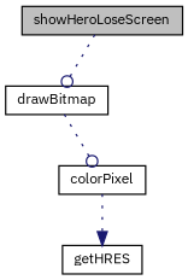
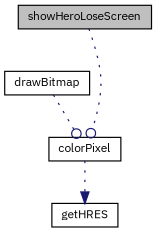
  digraph {
    fontname="IBM Plex Sans"
    rankdir=TB
    node [color=black fillcolor=white fontname="IBM Plex Sans" fontsize=10 shape=record style=filled]
    edge [arrowhead=odot color=midnightblue fontname="IBM Plex Sans" fontsize=10 labelfontname=Helvetica labelfontsize=10 style=dotted]
    n1 [fillcolor=grey75 fontcolor=black height=0.2 label=showHeroLoseScreen width=0.4]
    n2 [height=0.2 label=drawBitmap width=0.4]
    n3 [height=0.2 label=colorPixel width=0.4]
    n4 [height=0.2 label=getHRES width=0.4]
-   n1 -> n2
+   n1 -> n3
    n2 -> n3
    n3 -> n4 [arrowhead=normal]
  }
